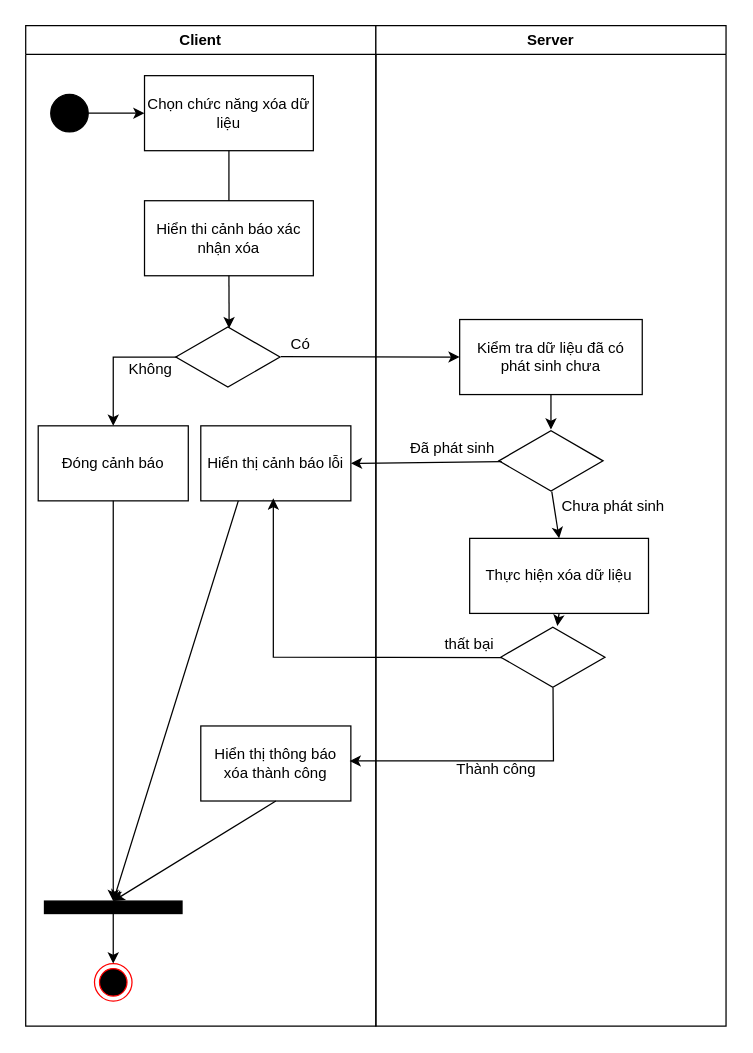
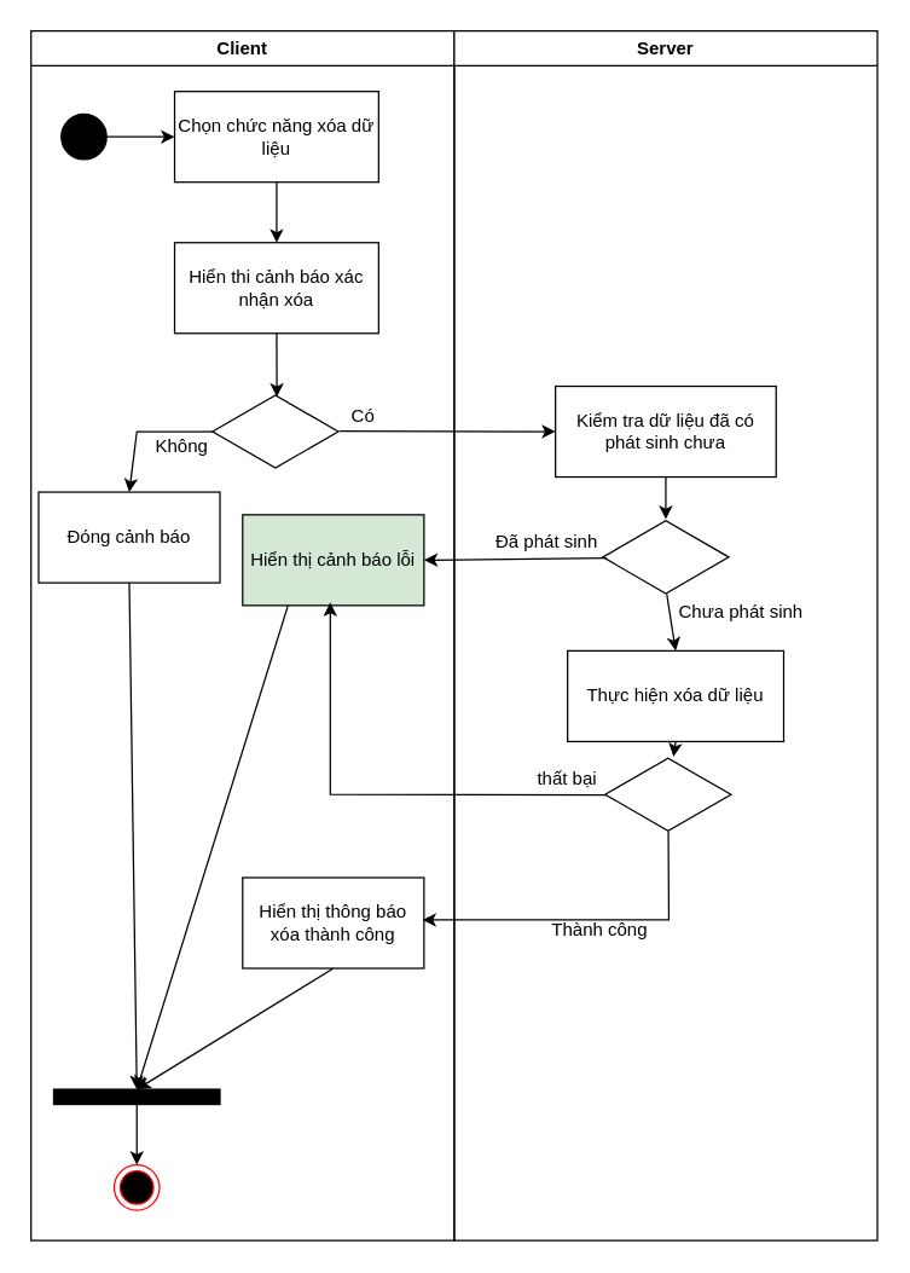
  <mxCell id="0" />
  <mxCell id="1" parent="0" />
  <mxCell id="2" value="Client" style="swimlane;whiteSpace=wrap;html=1;" vertex="1" parent="1"><mxGeometry x="20" y="20" width="280" height="800" as="geometry" /></mxCell>
  <mxCell id="3" value="" style="ellipse;shape=doubleEllipse;whiteSpace=wrap;html=1;aspect=fixed;fillColor=#000000;" vertex="1" parent="2"><mxGeometry x="20" y="55" width="30" height="30" as="geometry" /></mxCell>
  <mxCell id="4" value="Chọn chức năng xóa dữ liệu" style="rounded=0;whiteSpace=wrap;html=1;" vertex="1" parent="2"><mxGeometry x="95" y="40" width="135" height="60" as="geometry" /></mxCell>
  <mxCell id="5" value="" style="endArrow=classic;html=1;rounded=0;exitX=1;exitY=0.5;exitDx=0;exitDy=0;entryX=0;entryY=0.5;entryDx=0;entryDy=0;" edge="1" parent="2" source="3" target="4"><mxGeometry width="50" height="50" relative="1" as="geometry"><mxPoint x="310" y="200" as="sourcePoint" /><mxPoint x="360" y="150" as="targetPoint" /></mxGeometry></mxCell>
  <mxCell id="6" value="" style="ellipse;html=1;shape=endState;fillColor=#000000;strokeColor=#ff0000;" vertex="1" parent="2"><mxGeometry x="55" y="750" width="30" height="30" as="geometry" /></mxCell>
  <mxCell id="7" value="Hiển thi cảnh báo xác nhận xóa" style="rounded=0;whiteSpace=wrap;html=1;" vertex="1" parent="2"><mxGeometry x="95" y="140" width="135" height="60" as="geometry" /></mxCell>
- <mxCell id="8" value="" style="endArrow=none;html=1;rounded=0;exitX=0.5;exitY=1;exitDx=0;exitDy=0;" edge="1" parent="2" source="4" target="7"><mxGeometry width="50" height="50" relative="1" as="geometry"><mxPoint x="300" y="260" as="sourcePoint" /><mxPoint x="350" y="210" as="targetPoint" /></mxGeometry></mxCell>
+ <mxCell id="8" value="" style="endArrow=classic;html=1;rounded=0;exitX=0.5;exitY=1;exitDx=0;exitDy=0;" edge="1" parent="2" source="4" target="7"><mxGeometry width="50" height="50" relative="1" as="geometry"><mxPoint x="300" y="260" as="sourcePoint" /><mxPoint x="350" y="210" as="targetPoint" /></mxGeometry></mxCell>
  <mxCell id="9" value="" style="html=1;whiteSpace=wrap;aspect=fixed;shape=isoRectangle;" vertex="1" parent="2"><mxGeometry x="120" y="240" width="83.33" height="50" as="geometry" /></mxCell>
  <mxCell id="10" value="" style="endArrow=classic;html=1;rounded=0;exitX=0.5;exitY=1;exitDx=0;exitDy=0;entryX=0.512;entryY=0.04;entryDx=0;entryDy=0;entryPerimeter=0;" edge="1" parent="2" source="7" target="9"><mxGeometry width="50" height="50" relative="1" as="geometry"><mxPoint x="300" y="260" as="sourcePoint" /><mxPoint x="350" y="210" as="targetPoint" /></mxGeometry></mxCell>
- <mxCell id="11" value="Đóng cảnh báo" style="rounded=0;whiteSpace=wrap;html=1;" vertex="1" parent="2"><mxGeometry x="10" y="320" width="120" height="60" as="geometry" /></mxCell>
+ <mxCell id="11" value="Đóng cảnh báo" style="rounded=0;whiteSpace=wrap;html=1;" vertex="1" parent="2"><mxGeometry x="5" y="305" width="120" height="60" as="geometry" /></mxCell>
  <mxCell id="12" value="" style="endArrow=classic;html=1;rounded=0;exitX=0.016;exitY=0.52;exitDx=0;exitDy=0;exitPerimeter=0;entryX=0.5;entryY=0;entryDx=0;entryDy=0;" edge="1" parent="2" target="11"><mxGeometry width="50" height="50" relative="1" as="geometry"><mxPoint x="121.333" y="265" as="sourcePoint" /><mxPoint x="80" y="309" as="targetPoint" /><Array as="points"><mxPoint x="70" y="265" /></Array></mxGeometry></mxCell>
  <mxCell id="13" value="Không" style="text;html=1;align=center;verticalAlign=middle;whiteSpace=wrap;rounded=0;" vertex="1" parent="2"><mxGeometry x="70" y="260" width="60" height="30" as="geometry" /></mxCell>
- <mxCell id="14" value="Hiển thị cảnh báo lỗi" style="rounded=0;whiteSpace=wrap;html=1;" vertex="1" parent="2"><mxGeometry x="140" y="320" width="120" height="60" as="geometry" /></mxCell>
+ <mxCell id="14" value="Hiển thị cảnh báo lỗi" style="rounded=0;whiteSpace=wrap;html=1;fillColor=#d5e8d4;" vertex="1" parent="2"><mxGeometry x="140" y="320" width="120" height="60" as="geometry" /></mxCell>
  <mxCell id="15" value="Hiển thị thông báo xóa thành công" style="rounded=0;whiteSpace=wrap;html=1;" vertex="1" parent="2"><mxGeometry x="140" y="560" width="120" height="60" as="geometry" /></mxCell>
  <mxCell id="16" value="" style="html=1;points=[[0,0,0,0,5],[0,1,0,0,-5],[1,0,0,0,5],[1,1,0,0,-5]];perimeter=orthogonalPerimeter;outlineConnect=0;targetShapes=umlLifeline;portConstraint=eastwest;newEdgeStyle={&quot;curved&quot;:0,&quot;rounded&quot;:0};direction=south;fillColor=#000000;" vertex="1" parent="2"><mxGeometry x="15" y="700" width="110" height="10" as="geometry" /></mxCell>
  <mxCell id="17" value="Có" style="text;html=1;align=center;verticalAlign=middle;whiteSpace=wrap;rounded=0;" vertex="1" parent="2"><mxGeometry x="190" y="240" width="60" height="30" as="geometry" /></mxCell>
  <mxCell id="18" value="" style="endArrow=classic;html=1;rounded=0;entryX=0.5;entryY=0;entryDx=0;entryDy=0;" edge="1" parent="2" source="16" target="6"><mxGeometry width="50" height="50" relative="1" as="geometry"><mxPoint x="300" y="690" as="sourcePoint" /><mxPoint x="350" y="640" as="targetPoint" /></mxGeometry></mxCell>
  <mxCell id="19" value="Server" style="swimlane;whiteSpace=wrap;html=1;" vertex="1" parent="1"><mxGeometry x="300" y="20" width="280" height="800" as="geometry" /></mxCell>
  <mxCell id="20" value="Kiểm tra dữ liệu đã có phát sinh chưa" style="rounded=0;whiteSpace=wrap;html=1;" vertex="1" parent="19"><mxGeometry x="67" y="235" width="146" height="60" as="geometry" /></mxCell>
  <mxCell id="21" value="" style="html=1;whiteSpace=wrap;aspect=fixed;shape=isoRectangle;" vertex="1" parent="19"><mxGeometry x="98.34" y="323" width="83.33" height="50" as="geometry" /></mxCell>
  <mxCell id="22" value="" style="endArrow=classic;html=1;rounded=0;exitX=0.5;exitY=1;exitDx=0;exitDy=0;" edge="1" parent="19" source="20" target="21"><mxGeometry width="50" height="50" relative="1" as="geometry"><mxPoint x="20" y="460" as="sourcePoint" /><mxPoint x="70" y="410" as="targetPoint" /></mxGeometry></mxCell>
  <mxCell id="23" value="Đã phát sinh" style="text;html=1;align=center;verticalAlign=middle;whiteSpace=wrap;rounded=0;" vertex="1" parent="19"><mxGeometry x="20" y="323" width="83" height="30" as="geometry" /></mxCell>
  <mxCell id="24" value="Thực hiện xóa dữ liệu" style="rounded=0;whiteSpace=wrap;html=1;" vertex="1" parent="19"><mxGeometry x="75" y="410" width="143" height="60" as="geometry" /></mxCell>
  <mxCell id="25" value="" style="endArrow=classic;html=1;rounded=0;exitX=0.508;exitY=0.993;exitDx=0;exitDy=0;exitPerimeter=0;entryX=0.5;entryY=0;entryDx=0;entryDy=0;" edge="1" parent="19" source="21" target="24"><mxGeometry width="50" height="50" relative="1" as="geometry"><mxPoint x="20" y="460" as="sourcePoint" /><mxPoint x="70" y="410" as="targetPoint" /></mxGeometry></mxCell>
  <mxCell id="26" value="Chưa phát sinh" style="text;html=1;align=center;verticalAlign=middle;whiteSpace=wrap;rounded=0;" vertex="1" parent="19"><mxGeometry x="140" y="370" width="100" height="30" as="geometry" /></mxCell>
  <mxCell id="27" value="" style="html=1;whiteSpace=wrap;aspect=fixed;shape=isoRectangle;" vertex="1" parent="19"><mxGeometry x="99.83" y="480" width="83.33" height="50" as="geometry" /></mxCell>
  <mxCell id="28" value="" style="endArrow=classic;html=1;rounded=0;exitX=0.5;exitY=1;exitDx=0;exitDy=0;" edge="1" parent="19" source="24" target="27"><mxGeometry width="50" height="50" relative="1" as="geometry"><mxPoint x="20" y="590" as="sourcePoint" /><mxPoint x="70" y="540" as="targetPoint" /></mxGeometry></mxCell>
  <mxCell id="29" value="Thành công" style="text;html=1;align=center;verticalAlign=middle;whiteSpace=wrap;rounded=0;" vertex="1" parent="19"><mxGeometry x="53" y="580" width="87" height="30" as="geometry" /></mxCell>
  <mxCell id="30" value="thất bại" style="text;html=1;align=center;verticalAlign=middle;whiteSpace=wrap;rounded=0;" vertex="1" parent="19"><mxGeometry x="30" y="480" width="89.83" height="30" as="geometry" /></mxCell>
  <mxCell id="31" value="" style="endArrow=classic;html=1;rounded=0;exitX=1.008;exitY=0.493;exitDx=0;exitDy=0;exitPerimeter=0;entryX=0;entryY=0.5;entryDx=0;entryDy=0;" edge="1" parent="1" source="9" target="20"><mxGeometry width="50" height="50" relative="1" as="geometry"><mxPoint x="320" y="380" as="sourcePoint" /><mxPoint x="370" y="330" as="targetPoint" /></mxGeometry></mxCell>
  <mxCell id="32" value="" style="endArrow=classic;html=1;rounded=0;exitX=0.028;exitY=0.513;exitDx=0;exitDy=0;exitPerimeter=0;entryX=1;entryY=0.5;entryDx=0;entryDy=0;" edge="1" parent="1" source="21" target="14"><mxGeometry width="50" height="50" relative="1" as="geometry"><mxPoint x="397.34" y="365.65" as="sourcePoint" /><mxPoint x="290" y="367" as="targetPoint" /></mxGeometry></mxCell>
  <mxCell id="33" value="" style="endArrow=classic;html=1;rounded=0;entryX=1;entryY=0.5;entryDx=0;entryDy=0;exitX=0.514;exitY=1.027;exitDx=0;exitDy=0;exitPerimeter=0;" edge="1" parent="1"><mxGeometry width="50" height="50" relative="1" as="geometry"><mxPoint x="441.662" y="549.35" as="sourcePoint" /><mxPoint x="279" y="608" as="targetPoint" /><Array as="points"><mxPoint x="442" y="608" /></Array></mxGeometry></mxCell>
  <mxCell id="34" value="" style="endArrow=classic;html=1;rounded=0;entryX=0.5;entryY=1;entryDx=0;entryDy=0;exitX=0.034;exitY=0.547;exitDx=0;exitDy=0;exitPerimeter=0;" edge="1" parent="1"><mxGeometry width="50" height="50" relative="1" as="geometry"><mxPoint x="400.663" y="525.35" as="sourcePoint" /><mxPoint x="218" y="398" as="targetPoint" /><Array as="points"><mxPoint x="218" y="525" /></Array></mxGeometry></mxCell>
  <mxCell id="35" value="" style="endArrow=classic;html=1;rounded=0;exitX=0.5;exitY=1;exitDx=0;exitDy=0;" edge="1" parent="1" source="15"><mxGeometry width="50" height="50" relative="1" as="geometry"><mxPoint x="320" y="710" as="sourcePoint" /><mxPoint x="90" y="720" as="targetPoint" /></mxGeometry></mxCell>
  <mxCell id="36" value="" style="endArrow=classic;html=1;rounded=0;exitX=0.5;exitY=1;exitDx=0;exitDy=0;" edge="1" parent="1" source="11"><mxGeometry width="50" height="50" relative="1" as="geometry"><mxPoint x="320" y="610" as="sourcePoint" /><mxPoint x="90" y="720" as="targetPoint" /></mxGeometry></mxCell>
  <mxCell id="37" value="" style="endArrow=classic;html=1;rounded=0;exitX=0.25;exitY=1;exitDx=0;exitDy=0;" edge="1" parent="1" source="14"><mxGeometry width="50" height="50" relative="1" as="geometry"><mxPoint x="320" y="510" as="sourcePoint" /><mxPoint x="90" y="720" as="targetPoint" /></mxGeometry></mxCell>
